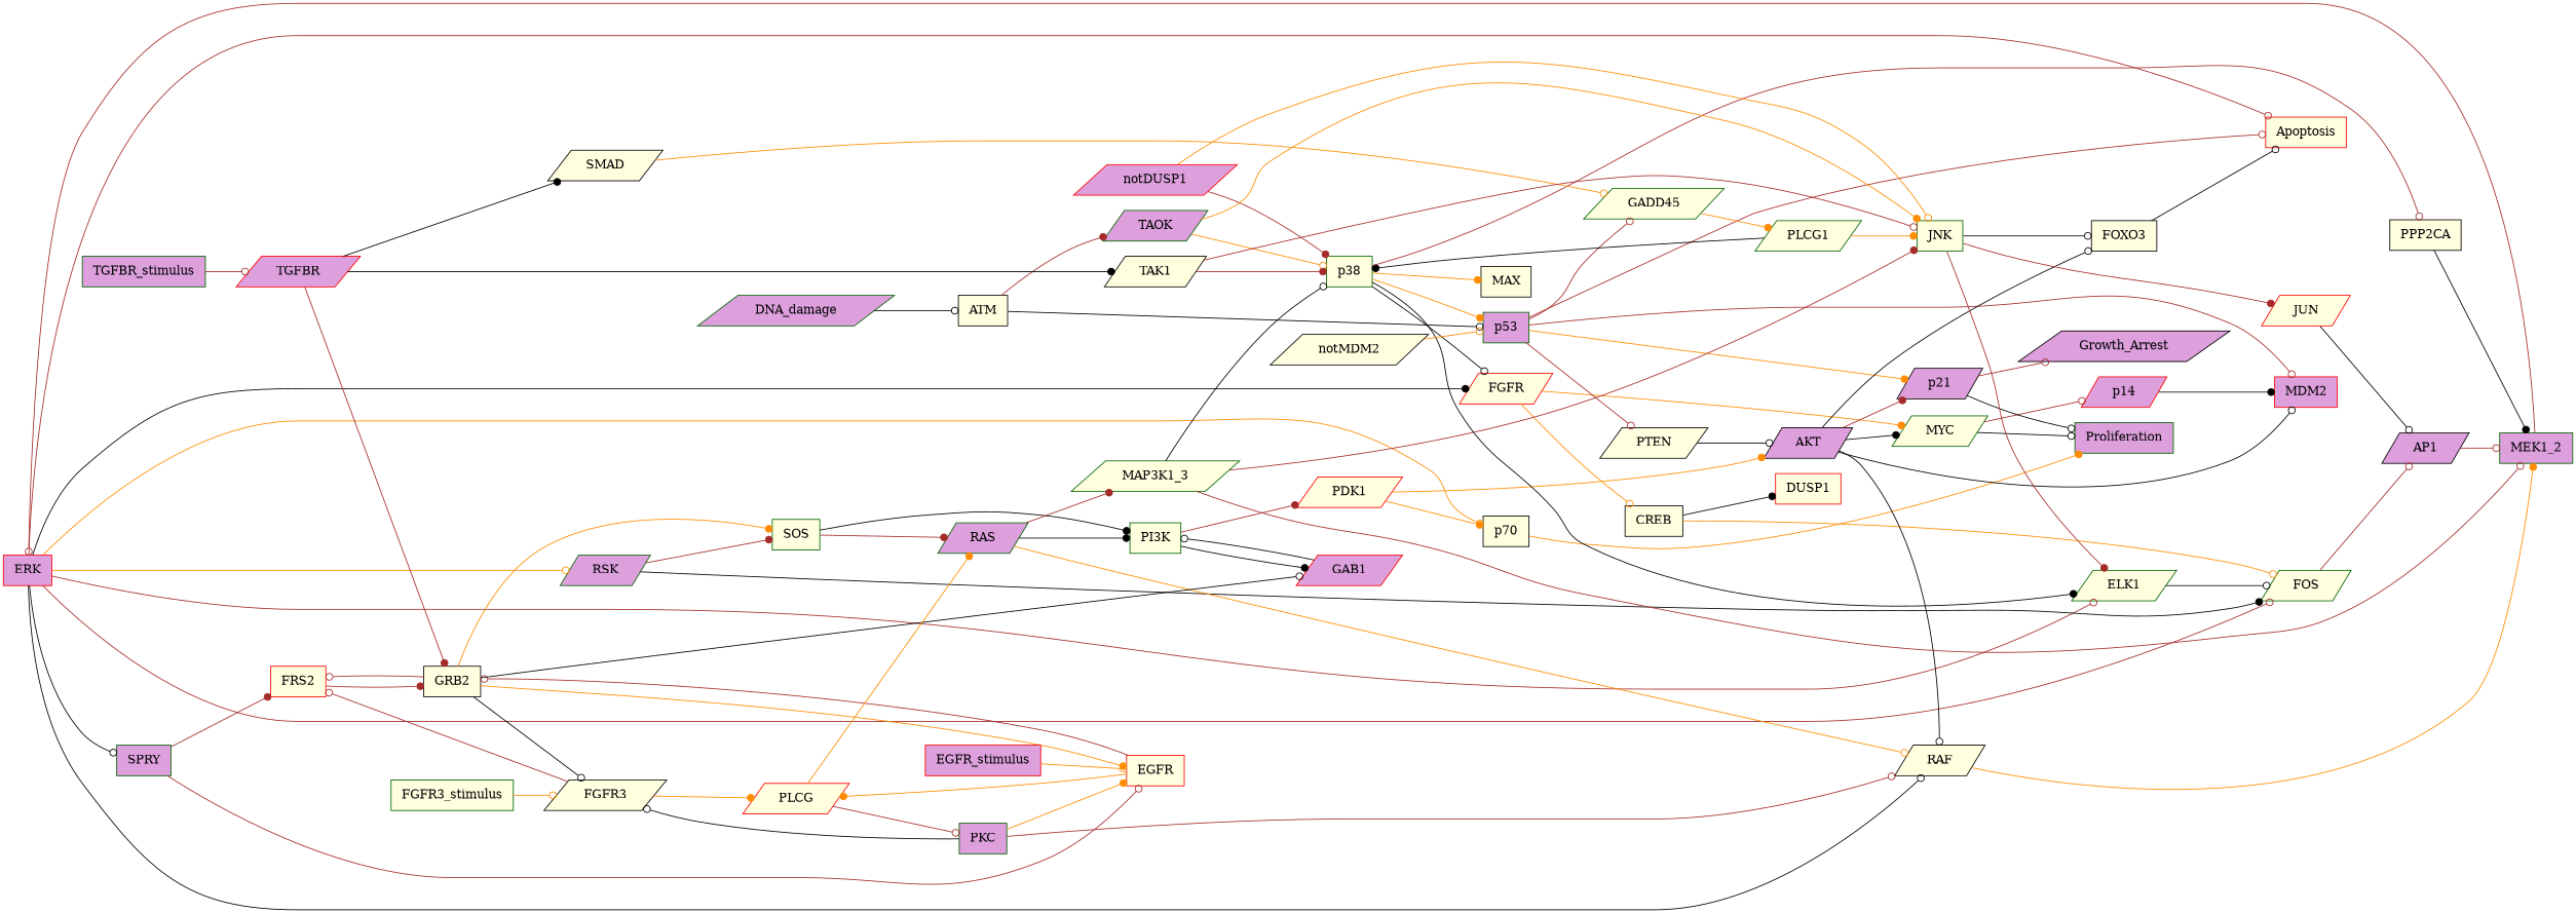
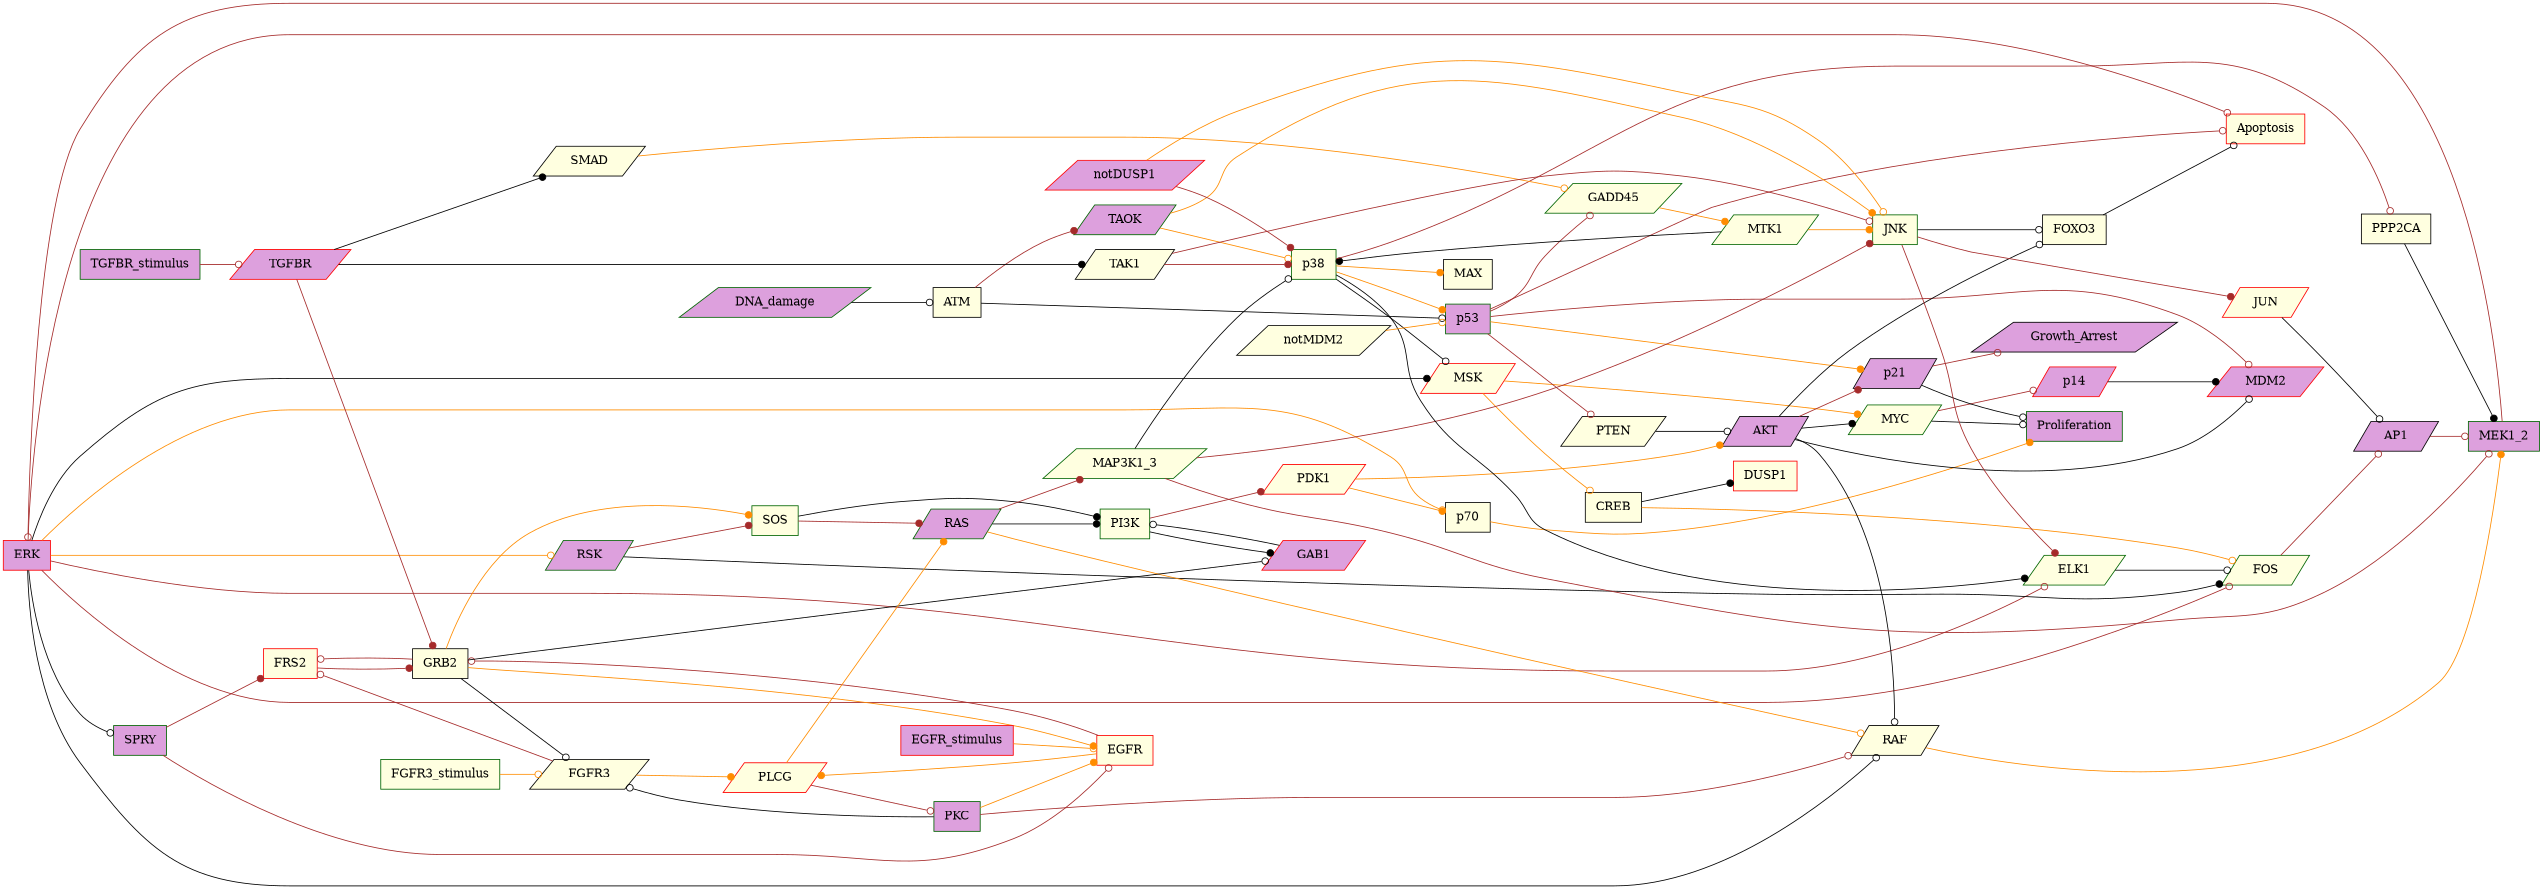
  strict digraph {
    rankdir=LR
    node [color=darkgreen fillcolor=lightyellow shape=parallelogram style=filled]
    edge [arrowhead=odot color=brown]
    " ERK " [color=red equation="  ( MEK1_2 ) " fillcolor=plum shape=box]
    " RSK " [equation="  ( ERK ) " fillcolor=plum]
-   " MSK " [color=red equation="  ( p38 )  || ( ERK ) " label=FGFR]
+   " MSK " [color=red equation="  ( p38 )  || ( ERK ) "]
    " SPRY " [equation="  ( ERK ) " fillcolor=plum shape=box]
    " p70 " [color=black equation="  ( PDK1 && (  (  ( ERK )  )  ) ) " shape=box]
    " ELK1 " [equation="  ( p38 )  || ( JNK )  || ( ERK ) "]
    " Apoptosis " [color=red equation="  (  (  ( FOXO3 && (  (  ( p53 )  )  )  ) && not ( BCL2  )  ) && not ( ERK  )  ) " shape=box]
    " FOS " [equation="  ( ERK && (  (  ( RSK )  && (  (  ( ELK1 || CREB )  )  )  )  ) ) "]
    " RAF " [color=black equation="  (  (  ( RAS  ) && not ( AKT  )  ) && not ( ERK  )  )  || (  (  ( PKC  ) && not ( AKT  )  ) && not ( ERK  )  ) "]
    " SOS " [equation="  (  ( GRB2  ) && not ( RSK  )  ) " shape=box]
    " MYC " [equation="  ( MSK && (  (  ( AKT )  )  ) ) "]
    " CREB " [color=black equation="  ( MSK ) " shape=box]
    " FRS2 " [color=red equation="  (  (  ( FGFR3  ) && not ( SPRY  )  ) && not ( GRB2  )  ) " shape=box]
    " EGFR " [color=red equation="  (  (  ( EGFR_stimulus  ) && not ( PKC  )  ) && not ( GRB2  )  )  || (  (  ( SPRY  ) && not ( PKC  )  ) && not ( GRB2  )  ) " shape=box]
    " Proliferation " [equation="  (  ( p70 && (  (  ( MYC )  )  )  ) && not ( p21  )  ) " fillcolor=plum shape=box]
    " AP1 " [color=black equation="  ( JUN && (  (  ( FOS || ATF2 )  )  ) ) " fillcolor=plum]
    " MEK1_2 " [equation="  (  (  ( RAF  ) && not ( AP1  )  ) && not ( PPP2CA  )  )  || (  (  ( MAP3K1_3  ) && not ( AP1  )  ) && not ( PPP2CA  )  ) " fillcolor=plum shape=box]
    " p14 " [color=red equation="  ( MYC ) " fillcolor=plum]
-   " MDM2 " [color=red equation="  (  ( AKT  ) && not ( p14  )  )  || (  ( p53  ) && not ( p14  )  ) " fillcolor=plum shape=box]
+   " MDM2 " [color=red equation="  (  ( AKT  ) && not ( p14  )  )  || (  ( p53  ) && not ( p14  )  ) " fillcolor=plum]
    " p53 " [equation="  ( p38 && (  (  ( notMDM2 )  )  ) )  || ( ATM && (  (  ( notMDM2 )  )  ) ) " fillcolor=plum shape=box]
    " p21 " [color=black equation="  (  ( p53  ) && not ( AKT  )  ) " fillcolor=plum]
    " GADD45 " [equation="  ( p53 )  || ( SMAD ) "]
    " PTEN " [color=black equation="  ( p53 ) "]
    " Growth_Arrest " [color=black equation="  ( p21 ) " fillcolor=plum]
-   " MTK1 " [equation="  ( GADD45 ) " label=PLCG1]
+   " MTK1 " [equation="  ( GADD45 ) "]
    " AKT " [color=black equation="  (  ( PDK1  ) && not ( PTEN  )  ) " fillcolor=plum]
    " RAS " [equation="  ( SOS )  || ( PLCG ) " fillcolor=plum]
    " PI3K " [equation="  ( GAB1 )  || ( RAS && (  (  ( SOS )  )  ) ) " shape=box]
    " MAP3K1_3 " [equation="  ( RAS ) "]
    " PDK1 " [color=red equation="  ( PI3K ) "]
    " GAB1 " [color=red equation="  ( PI3K )  || ( GRB2 ) " fillcolor=plum]
    " p38 " [equation="  ( TAK1 && (  (  ( notDUSP1 )  )  ) )  || ( MAP3K1_3 && (  (  ( MTK1 )  )  ) )  || ( MTK1 && (  (  ( notDUSP1 )  )  ) )  || ( TAOK && (  (  ( MAP3K1_3 )  )  ) ) " shape=box]
    " JNK " [equation="  ( TAK1 && (  (  ( TAOK )  )  ) )  || ( MAP3K1_3 && (  (  ( notDUSP1 )  )  ) )  || ( MTK1 && (  (  ( notDUSP1 )  )  ) )  || ( TAOK && (  (  ( MTK1 )  )  ) ) " shape=box]
    " SMAD " [color=black equation="  ( TGFBR ) "]
    " MAX " [color=black equation="  ( p38 ) " shape=box]
    " DUSP1 " [color=red equation="  ( CREB ) " shape=box]
    " FOXO3 " [color=black equation="  (  ( JNK  ) && not ( AKT  )  ) " shape=box]
    " GRB2 " [color=black equation="  ( FRS2 )  || ( TGFBR )  || ( EGFR ) " shape=box]
    " PLCG " [color=red equation="  ( EGFR )  || ( FGFR3 ) "]
    " FGFR3 " [color=black equation="  (  (  ( FGFR3_stimulus  ) && not ( GRB2  )  ) && not ( PKC  )  ) "]
    " PPP2CA " [color=black equation="  ( p38 ) " shape=box]
    " PKC " [equation="  ( PLCG ) " fillcolor=plum shape=box]
    " JUN " [color=red equation="  ( JNK ) "]
    " ATM " [color=black equation="  ( DNA_damage ) " shape=box]
    " TAOK " [equation="  ( ATM ) " fillcolor=plum]
    " TGFBR " [color=red equation="  ( TGFBR_stimulus ) " fillcolor=plum]
    " TAK1 " [color=black equation="  ( TGFBR ) "]
    " notMDM2 " [color=black]
    " notDUSP1 " [color=red fillcolor=plum]
    " DNA_damage " [fillcolor=plum]
    " EGFR_stimulus " [color=red fillcolor=plum shape=box]
    " TGFBR_stimulus " [fillcolor=plum shape=box]
    " FGFR3_stimulus " [shape=box]
    " ERK " -> " RSK " [color=darkorange]
    " ERK " -> " MSK " [arrowhead=dot color=black]
    " ERK " -> " SPRY " [color=black]
    " ERK " -> " p70 " [color=darkorange]
    " ERK " -> " ELK1 "
    " ERK " -> " Apoptosis "
    " ERK " -> " FOS "
    " ERK " -> " RAF " [color=black]
    " RSK " -> " FOS " [arrowhead=dot color=black]
    " RSK " -> " SOS " [arrowhead=dot]
    " MSK " -> " MYC " [arrowhead=dot color=darkorange]
    " MSK " -> " CREB " [color=darkorange]
    " SPRY " -> " FRS2 " [arrowhead=dot]
    " SPRY " -> " EGFR "
    " p70 " -> " Proliferation " [arrowhead=dot color=darkorange]
    " ELK1 " -> " FOS " [color=black]
    " FOS " -> " AP1 "
    " RAF " -> " MEK1_2 " [arrowhead=dot color=darkorange]
    " SOS " -> " RAS " [arrowhead=dot]
    " SOS " -> " PI3K " [arrowhead=dot color=black]
    " MYC " -> " Proliferation " [color=black]
    " MYC " -> " p14 "
    " CREB " -> " FOS " [color=darkorange]
    " CREB " -> " DUSP1 " [arrowhead=dot color=black]
    " FRS2 " -> " GRB2 " [arrowhead=dot]
    " EGFR " -> " GRB2 "
    " EGFR " -> " PLCG " [arrowhead=dot color=darkorange]
    " AP1 " -> " MEK1_2 "
    " MEK1_2 " -> " ERK "
    " p14 " -> " MDM2 " [arrowhead=dot color=black]
    " p53 " -> " Apoptosis "
    " p53 " -> " MDM2 "
    " p53 " -> " p21 " [arrowhead=dot color=darkorange]
    " p53 " -> " GADD45 "
    " p53 " -> " PTEN "
    " p21 " -> " Proliferation " [color=black]
    " p21 " -> " Growth_Arrest "
    " GADD45 " -> " MTK1 " [arrowhead=dot color=darkorange]
    " PTEN " -> " AKT " [color=black]
    " MTK1 " -> " p38 " [arrowhead=dot color=black]
    " MTK1 " -> " JNK " [arrowhead=dot color=darkorange]
    " AKT " -> " RAF " [color=black]
    " AKT " -> " MYC " [arrowhead=dot color=black]
    " AKT " -> " MDM2 " [color=black]
    " AKT " -> " p21 " [arrowhead=dot]
    " AKT " -> " FOXO3 " [color=black]
    " RAS " -> " RAF " [color=darkorange]
    " RAS " -> " PI3K " [arrowhead=dot color=black]
    " RAS " -> " MAP3K1_3 " [arrowhead=dot]
    " PI3K " -> " PDK1 " [arrowhead=dot]
    " PI3K " -> " GAB1 " [arrowhead=dot color=black]
    " MAP3K1_3 " -> " MEK1_2 "
    " MAP3K1_3 " -> " p38 " [color=black]
    " MAP3K1_3 " -> " JNK " [arrowhead=dot]
    " PDK1 " -> " p70 " [arrowhead=dot color=darkorange]
    " PDK1 " -> " AKT " [arrowhead=dot color=darkorange]
    " GAB1 " -> " PI3K " [color=black]
    " p38 " -> " MSK " [color=black]
    " p38 " -> " ELK1 " [arrowhead=dot color=black]
    " p38 " -> " p53 " [arrowhead=dot color=darkorange]
    " p38 " -> " MAX " [arrowhead=dot color=darkorange]
    " p38 " -> " PPP2CA "
    " JNK " -> " ELK1 " [arrowhead=dot]
    " JNK " -> " FOXO3 " [color=black]
    " JNK " -> " JUN " [arrowhead=dot]
    " SMAD " -> " GADD45 " [color=darkorange]
    " FOXO3 " -> " Apoptosis " [color=black]
    " GRB2 " -> " SOS " [arrowhead=dot color=darkorange]
    " GRB2 " -> " FRS2 "
    " GRB2 " -> " EGFR " [arrowhead=dot color=darkorange]
    " GRB2 " -> " GAB1 " [color=black]
    " GRB2 " -> " FGFR3 " [color=black]
    " PLCG " -> " RAS " [arrowhead=dot color=darkorange]
    " PLCG " -> " PKC "
    " FGFR3 " -> " FRS2 "
    " FGFR3 " -> " PLCG " [arrowhead=dot color=darkorange]
    " PPP2CA " -> " MEK1_2 " [arrowhead=dot color=black]
    " PKC " -> " RAF "
    " PKC " -> " EGFR " [arrowhead=dot color=darkorange]
    " PKC " -> " FGFR3 " [color=black]
    " JUN " -> " AP1 " [color=black]
    " ATM " -> " p53 " [color=black]
    " ATM " -> " TAOK " [arrowhead=dot]
    " TAOK " -> " p38 " [color=darkorange]
    " TAOK " -> " JNK " [arrowhead=dot color=darkorange]
    " TGFBR " -> " SMAD " [arrowhead=dot color=black]
    " TGFBR " -> " GRB2 " [arrowhead=dot]
    " TGFBR " -> " TAK1 " [arrowhead=dot color=black]
    " TAK1 " -> " p38 " [arrowhead=dot]
    " TAK1 " -> " JNK "
    " notMDM2 " -> " p53 " [color=darkorange]
    " notDUSP1 " -> " p38 " [arrowhead=dot]
    " notDUSP1 " -> " JNK " [color=darkorange]
    " DNA_damage " -> " ATM " [color=black]
    " EGFR_stimulus " -> " EGFR " [color=darkorange]
    " TGFBR_stimulus " -> " TGFBR "
    " FGFR3_stimulus " -> " FGFR3 " [color=darkorange]
  }
